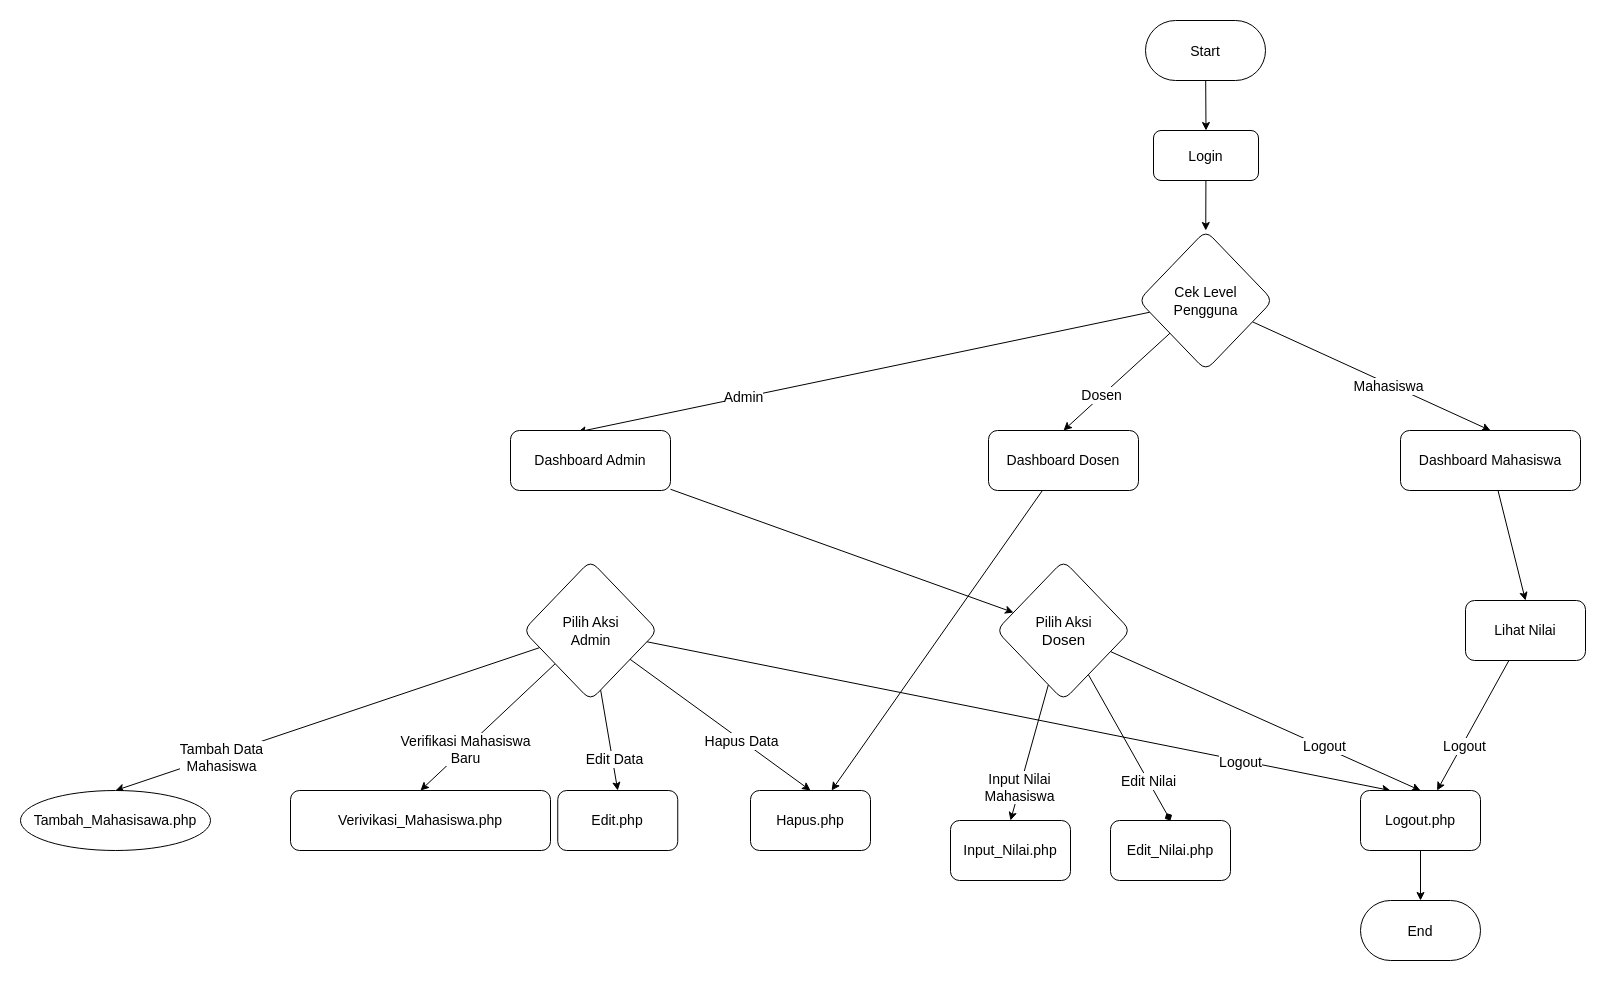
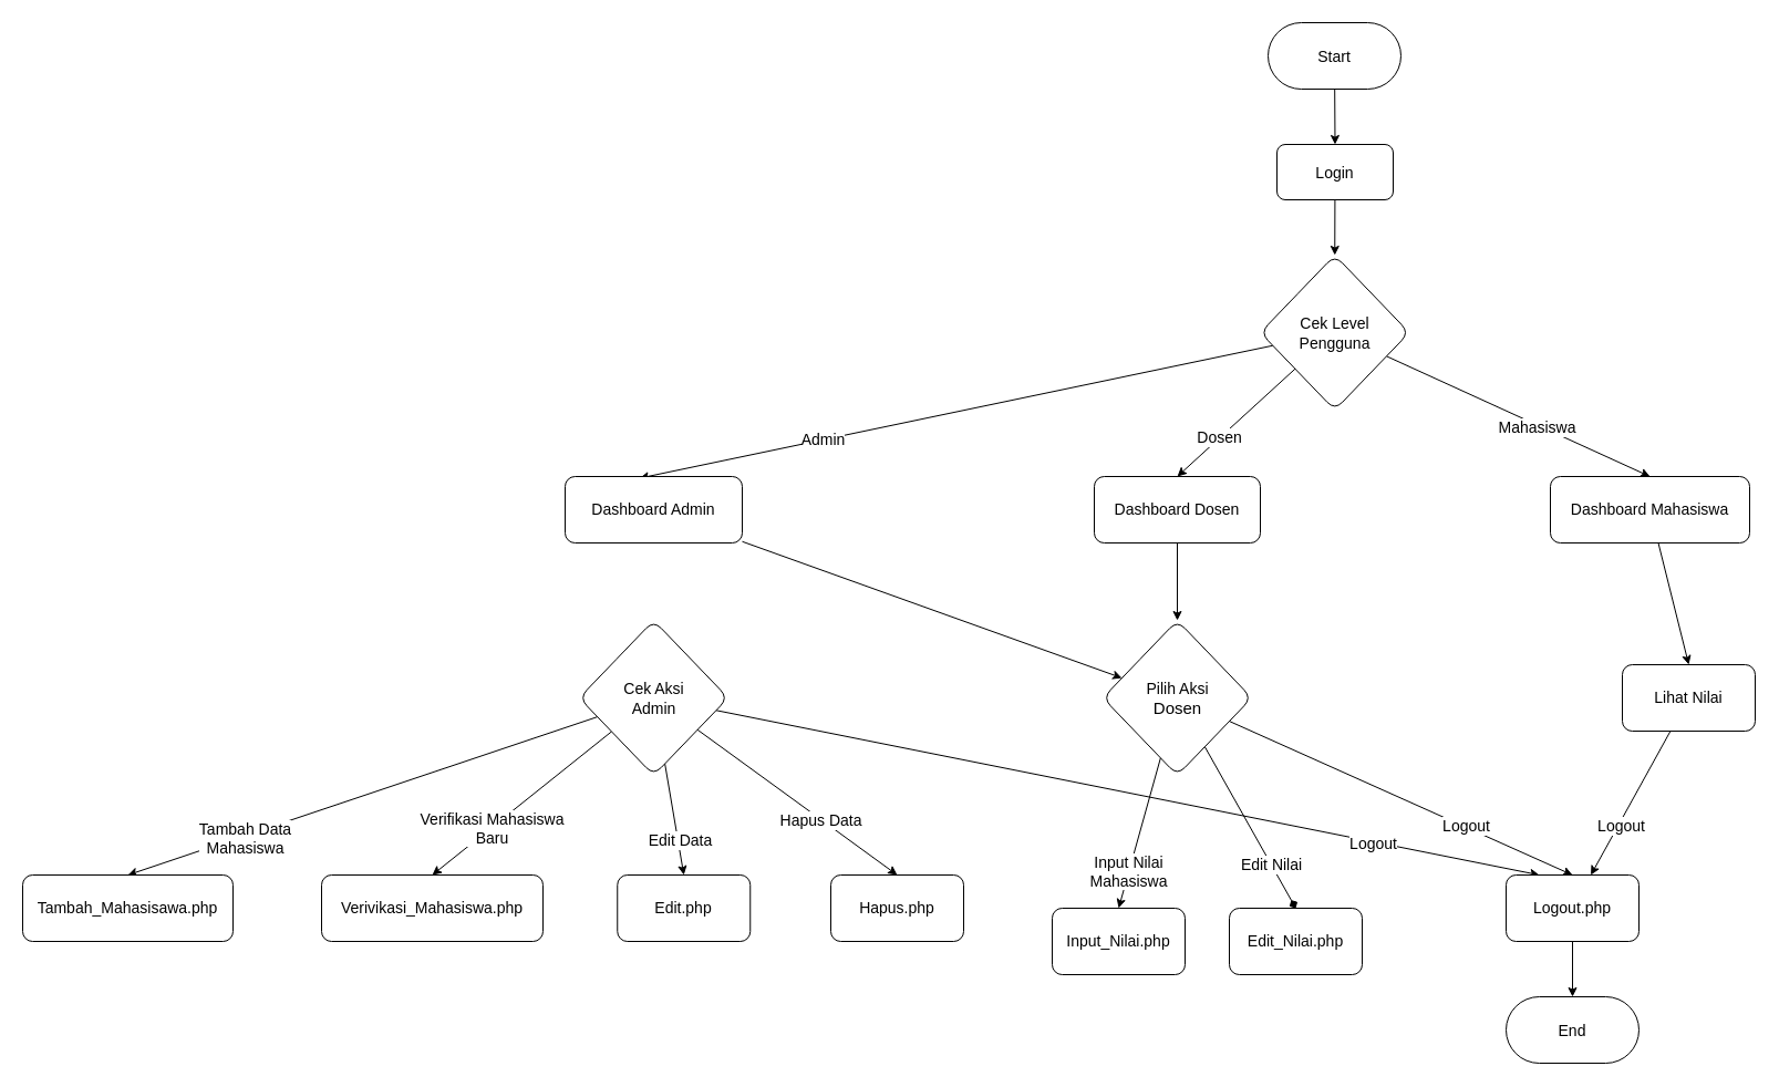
  <mxCell id="0" />
  <mxCell id="1" parent="0" />
  <mxCell id="2" style="edgeStyle=none;html=1;entryX=0.5;entryY=0;entryDx=0;entryDy=0;fontSize=15;" edge="1" parent="1" source="3" target="5"><mxGeometry relative="1" as="geometry" /></mxCell>
  <mxCell id="3" value="&lt;font style=&quot;font-size: 14px;&quot;&gt;Start&lt;/font&gt;" style="rounded=1;whiteSpace=wrap;html=1;arcSize=50;fontSize=15;" vertex="1" parent="1"><mxGeometry x="1145" y="20" width="120" height="60" as="geometry" /></mxCell>
  <mxCell id="4" style="edgeStyle=none;html=1;entryX=0.5;entryY=0;entryDx=0;entryDy=0;fontSize=14;" edge="1" parent="1" source="5" target="12"><mxGeometry relative="1" as="geometry" /></mxCell>
  <mxCell id="5" value="&lt;font style=&quot;font-size: 14px;&quot;&gt;Login&lt;/font&gt;" style="rounded=1;whiteSpace=wrap;html=1;fontSize=15;" vertex="1" parent="1"><mxGeometry x="1153" y="130" width="105" height="50" as="geometry" /></mxCell>
  <mxCell id="6" style="edgeStyle=none;html=1;entryX=0.42;entryY=0.025;entryDx=0;entryDy=0;entryPerimeter=0;fontSize=14;" edge="1" parent="1" source="12" target="14"><mxGeometry relative="1" as="geometry" /></mxCell>
  <mxCell id="7" value="Admin" style="edgeLabel;html=1;align=center;verticalAlign=middle;resizable=0;points=[];fontSize=14;rounded=1;" vertex="1" connectable="0" parent="6"><mxGeometry x="0.422" relative="1" as="geometry"><mxPoint as="offset" /></mxGeometry></mxCell>
  <mxCell id="8" style="edgeStyle=none;html=1;entryX=0.5;entryY=0;entryDx=0;entryDy=0;fontSize=14;" edge="1" parent="1" source="12" target="16"><mxGeometry relative="1" as="geometry" /></mxCell>
  <mxCell id="9" value="Dosen" style="edgeLabel;html=1;align=center;verticalAlign=middle;resizable=0;points=[];fontSize=14;rounded=1;" vertex="1" connectable="0" parent="8"><mxGeometry x="0.281" y="-1" relative="1" as="geometry"><mxPoint as="offset" /></mxGeometry></mxCell>
  <mxCell id="10" style="edgeStyle=none;html=1;entryX=0.5;entryY=0;entryDx=0;entryDy=0;fontSize=14;" edge="1" parent="1" source="12" target="18"><mxGeometry relative="1" as="geometry" /></mxCell>
  <mxCell id="11" value="Mahasiswa" style="edgeLabel;html=1;align=center;verticalAlign=middle;resizable=0;points=[];fontSize=14;rounded=1;" vertex="1" connectable="0" parent="10"><mxGeometry x="0.149" y="-2" relative="1" as="geometry"><mxPoint as="offset" /></mxGeometry></mxCell>
  <mxCell id="12" value="&lt;font style=&quot;font-size: 14px;&quot;&gt;Cek Level &lt;br&gt;Pengguna&lt;/font&gt;" style="rhombus;whiteSpace=wrap;html=1;fontSize=15;rounded=1;" vertex="1" parent="1"><mxGeometry x="1138" y="230" width="134.5" height="140" as="geometry" /></mxCell>
  <mxCell id="13" style="edgeStyle=none;html=1;fontSize=14;" edge="1" parent="1" source="14" target="36"><mxGeometry relative="1" as="geometry" /></mxCell>
  <mxCell id="14" value="Dashboard Admin" style="rounded=1;whiteSpace=wrap;html=1;fontSize=14;" vertex="1" parent="1"><mxGeometry x="510" y="430" width="160" height="60" as="geometry" /></mxCell>
- <mxCell id="15" style="edgeStyle=none;html=1;fontSize=14;" edge="1" parent="1" source="16" target="43"><mxGeometry relative="1" as="geometry" /></mxCell>
+ <mxCell id="15" style="edgeStyle=none;html=1;entryX=0.5;entryY=0;entryDx=0;entryDy=0;fontSize=14;" edge="1" parent="1" source="16" target="36"><mxGeometry relative="1" as="geometry" /></mxCell>
  <mxCell id="16" value="Dashboard Dosen" style="rounded=1;whiteSpace=wrap;html=1;fontSize=14;" vertex="1" parent="1"><mxGeometry x="988" y="430" width="150" height="60" as="geometry" /></mxCell>
  <mxCell id="17" style="edgeStyle=none;html=1;entryX=0.5;entryY=0;entryDx=0;entryDy=0;fontSize=14;" edge="1" parent="1" source="18" target="39"><mxGeometry relative="1" as="geometry" /></mxCell>
  <mxCell id="18" value="Dashboard Mahasiswa" style="rounded=1;whiteSpace=wrap;html=1;fontSize=14;" vertex="1" parent="1"><mxGeometry x="1400" y="430" width="180" height="60" as="geometry" /></mxCell>
  <mxCell id="19" style="edgeStyle=none;html=1;entryX=0.5;entryY=0;entryDx=0;entryDy=0;fontSize=14;" edge="1" parent="1" source="29" target="40"><mxGeometry relative="1" as="geometry" /></mxCell>
  <mxCell id="20" value="Tambah Data &lt;br&gt;Mahasiswa" style="edgeLabel;html=1;align=center;verticalAlign=middle;resizable=0;points=[];fontSize=14;rounded=1;" vertex="1" connectable="0" parent="19"><mxGeometry x="0.508" y="2" relative="1" as="geometry"><mxPoint as="offset" /></mxGeometry></mxCell>
  <mxCell id="21" style="edgeStyle=none;html=1;entryX=0.5;entryY=0;entryDx=0;entryDy=0;fontSize=14;" edge="1" parent="1" source="29" target="41"><mxGeometry relative="1" as="geometry" /></mxCell>
  <mxCell id="22" value="Verifikasi Mahasiswa&lt;br&gt;Baru" style="edgeLabel;html=1;align=center;verticalAlign=middle;resizable=0;points=[];fontSize=14;rounded=1;" vertex="1" connectable="0" parent="21"><mxGeometry x="0.336" relative="1" as="geometry"><mxPoint as="offset" /></mxGeometry></mxCell>
  <mxCell id="23" style="edgeStyle=none;html=1;entryX=0.5;entryY=0;entryDx=0;entryDy=0;fontSize=14;" edge="1" parent="1" source="29" target="42"><mxGeometry relative="1" as="geometry" /></mxCell>
  <mxCell id="24" value="Edit Data" style="edgeLabel;html=1;align=center;verticalAlign=middle;resizable=0;points=[];fontSize=14;rounded=1;" vertex="1" connectable="0" parent="23"><mxGeometry x="0.378" y="2" relative="1" as="geometry"><mxPoint as="offset" /></mxGeometry></mxCell>
  <mxCell id="25" style="edgeStyle=none;html=1;entryX=0.5;entryY=0;entryDx=0;entryDy=0;fontSize=14;" edge="1" parent="1" source="29" target="43"><mxGeometry relative="1" as="geometry" /></mxCell>
  <mxCell id="26" value="Hapus Data" style="edgeLabel;html=1;align=center;verticalAlign=middle;resizable=0;points=[];fontSize=14;rounded=1;" vertex="1" connectable="0" parent="25"><mxGeometry x="0.235" y="-1" relative="1" as="geometry"><mxPoint as="offset" /></mxGeometry></mxCell>
  <mxCell id="27" style="edgeStyle=none;html=1;entryX=0.25;entryY=0;entryDx=0;entryDy=0;fontSize=14;" edge="1" parent="1" source="29" target="47"><mxGeometry relative="1" as="geometry" /></mxCell>
  <mxCell id="28" value="Logout" style="edgeLabel;html=1;align=center;verticalAlign=middle;resizable=0;points=[];fontSize=14;rounded=1;" vertex="1" connectable="0" parent="27"><mxGeometry x="0.595" y="-2" relative="1" as="geometry"><mxPoint as="offset" /></mxGeometry></mxCell>
- <mxCell id="29" value="&lt;span style=&quot;font-size: 14px;&quot;&gt;Pilih Aksi &lt;br&gt;Admin&lt;/span&gt;" style="rhombus;whiteSpace=wrap;html=1;fontSize=15;rounded=1;" vertex="1" parent="1"><mxGeometry x="522.75" y="560" width="134.5" height="140" as="geometry" /></mxCell>
+ <mxCell id="29" value="&lt;span style=&quot;font-size: 14px;&quot;&gt;Cek Aksi &lt;br&gt;Admin&lt;/span&gt;" style="rhombus;whiteSpace=wrap;html=1;fontSize=15;rounded=1;" vertex="1" parent="1"><mxGeometry x="522.75" y="560" width="134.5" height="140" as="geometry" /></mxCell>
  <mxCell id="30" style="edgeStyle=none;html=1;entryX=0.5;entryY=0;entryDx=0;entryDy=0;fontSize=14;" edge="1" parent="1" source="36" target="44"><mxGeometry relative="1" as="geometry" /></mxCell>
  <mxCell id="31" value="Input Nilai&lt;br&gt;Mahasiswa" style="edgeLabel;html=1;align=center;verticalAlign=middle;resizable=0;points=[];fontSize=14;rounded=1;" vertex="1" connectable="0" parent="30"><mxGeometry x="0.498" relative="1" as="geometry"><mxPoint x="-1" as="offset" /></mxGeometry></mxCell>
  <mxCell id="32" style="edgeStyle=none;html=1;entryX=0.5;entryY=0;entryDx=0;entryDy=0;fontSize=14;endArrow=diamond;" edge="1" parent="1" source="36" target="45"><mxGeometry relative="1" as="geometry" /></mxCell>
  <mxCell id="33" value="Edit Nilai" style="edgeLabel;html=1;align=center;verticalAlign=middle;resizable=0;points=[];fontSize=14;rounded=1;" vertex="1" connectable="0" parent="32"><mxGeometry x="0.453" relative="1" as="geometry"><mxPoint as="offset" /></mxGeometry></mxCell>
  <mxCell id="34" style="edgeStyle=none;html=1;entryX=0.5;entryY=0;entryDx=0;entryDy=0;fontSize=14;" edge="1" parent="1" source="36" target="47"><mxGeometry relative="1" as="geometry" /></mxCell>
  <mxCell id="35" value="Logout" style="edgeLabel;html=1;align=center;verticalAlign=middle;resizable=0;points=[];fontSize=14;rounded=1;" vertex="1" connectable="0" parent="34"><mxGeometry x="0.377" y="1" relative="1" as="geometry"><mxPoint as="offset" /></mxGeometry></mxCell>
  <mxCell id="36" value="&lt;span style=&quot;font-size: 14px;&quot;&gt;Pilih Aksi&lt;br&gt;&lt;/span&gt;Dosen" style="rhombus;whiteSpace=wrap;html=1;fontSize=15;rounded=1;" vertex="1" parent="1"><mxGeometry x="995.75" y="560" width="134.5" height="140" as="geometry" /></mxCell>
  <mxCell id="37" style="edgeStyle=none;html=1;fontSize=14;" edge="1" parent="1" source="39" target="47"><mxGeometry relative="1" as="geometry" /></mxCell>
  <mxCell id="38" value="Logout" style="edgeLabel;html=1;align=center;verticalAlign=middle;resizable=0;points=[];fontSize=14;rounded=1;" vertex="1" connectable="0" parent="37"><mxGeometry x="0.3" y="2" relative="1" as="geometry"><mxPoint as="offset" /></mxGeometry></mxCell>
  <mxCell id="39" value="Lihat Nilai" style="rounded=1;whiteSpace=wrap;html=1;fontSize=14;" vertex="1" parent="1"><mxGeometry x="1465" y="600" width="120" height="60" as="geometry" /></mxCell>
- <mxCell id="40" value="Tambah_Mahasisawa.php" style="ellipse;whiteSpace=wrap;html=1;fontSize=14;" vertex="1" parent="1"><mxGeometry x="20" y="790" width="190" height="60" as="geometry" /></mxCell>
- <mxCell id="41" value="Verivikasi_Mahasiswa.php" style="rounded=1;whiteSpace=wrap;html=1;fontSize=14;" vertex="1" parent="1"><mxGeometry x="290" y="790" width="260" height="60" as="geometry" /></mxCell>
+ <mxCell id="40" value="Tambah_Mahasisawa.php" style="rounded=1;whiteSpace=wrap;html=1;fontSize=14;" vertex="1" parent="1"><mxGeometry x="20" y="790" width="190" height="60" as="geometry" /></mxCell>
+ <mxCell id="41" value="Verivikasi_Mahasiswa.php" style="rounded=1;whiteSpace=wrap;html=1;fontSize=14;" vertex="1" parent="1"><mxGeometry x="290" y="790" width="200" height="60" as="geometry" /></mxCell>
  <mxCell id="42" value="Edit.php" style="rounded=1;whiteSpace=wrap;html=1;fontSize=14;" vertex="1" parent="1"><mxGeometry x="557.25" y="790" width="120" height="60" as="geometry" /></mxCell>
  <mxCell id="43" value="Hapus.php" style="rounded=1;whiteSpace=wrap;html=1;fontSize=14;" vertex="1" parent="1"><mxGeometry x="750" y="790" width="120" height="60" as="geometry" /></mxCell>
  <mxCell id="44" value="Input_Nilai.php" style="rounded=1;whiteSpace=wrap;html=1;fontSize=14;" vertex="1" parent="1"><mxGeometry x="950" y="820" width="120" height="60" as="geometry" /></mxCell>
  <mxCell id="45" value="Edit_Nilai.php" style="rounded=1;whiteSpace=wrap;html=1;fontSize=14;" vertex="1" parent="1"><mxGeometry x="1110" y="820" width="120" height="60" as="geometry" /></mxCell>
  <mxCell id="46" style="edgeStyle=none;html=1;entryX=0.5;entryY=0;entryDx=0;entryDy=0;fontSize=14;" edge="1" parent="1" source="47" target="48"><mxGeometry relative="1" as="geometry" /></mxCell>
  <mxCell id="47" value="Logout.php" style="rounded=1;whiteSpace=wrap;html=1;fontSize=14;" vertex="1" parent="1"><mxGeometry x="1360" y="790" width="120" height="60" as="geometry" /></mxCell>
  <mxCell id="48" value="&lt;font style=&quot;font-size: 14px;&quot;&gt;End&lt;/font&gt;" style="rounded=1;whiteSpace=wrap;html=1;arcSize=50;fontSize=15;" vertex="1" parent="1"><mxGeometry x="1360" y="900" width="120" height="60" as="geometry" /></mxCell>
